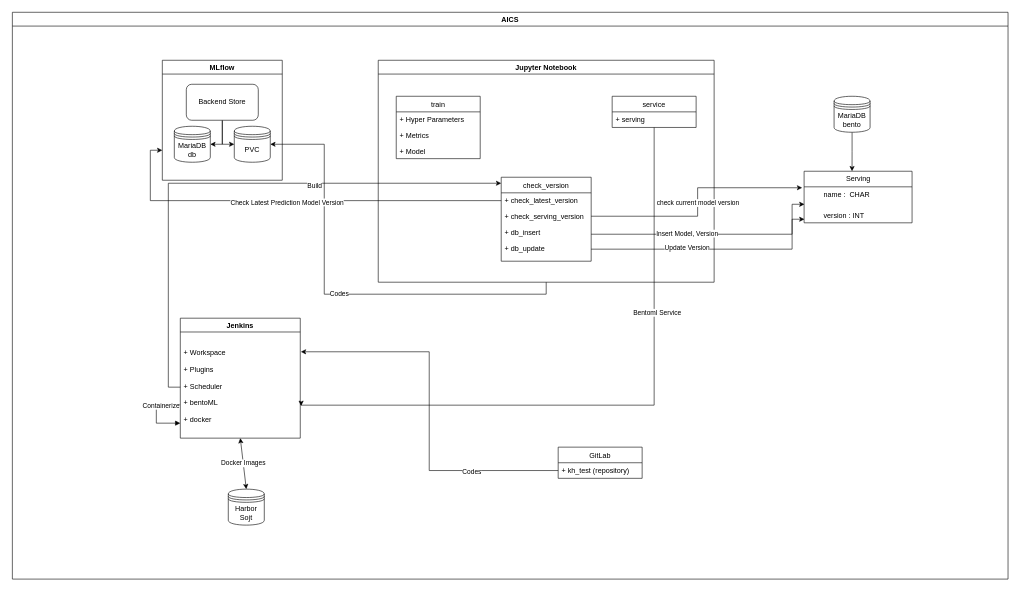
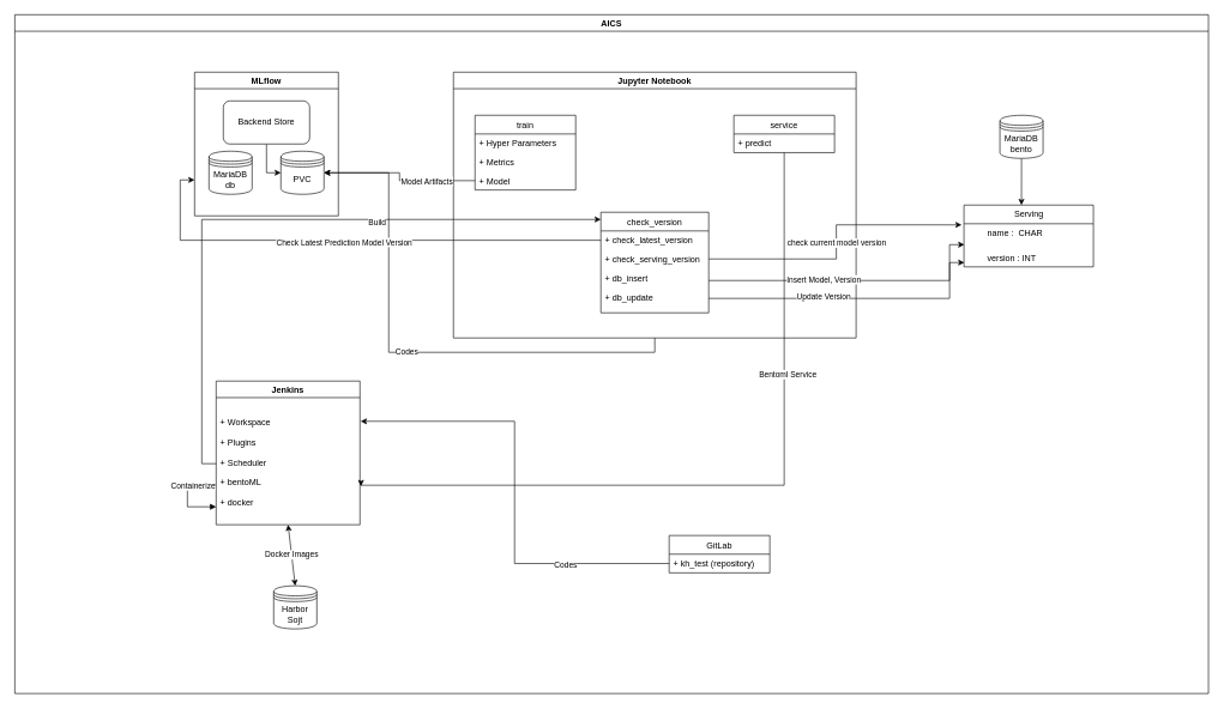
  <mxCell id="0" />
  <mxCell id="1" parent="0" />
  <mxCell id="2" value="AICS" style="swimlane;" vertex="1" parent="1"><mxGeometry x="20" y="20" width="1660" height="945" as="geometry" /></mxCell>
  <mxCell id="3" value="MLflow" style="swimlane;" vertex="1" parent="2"><mxGeometry x="250" y="80" width="200" height="200" as="geometry" /></mxCell>
  <mxCell id="4" value="MariaDB&lt;br&gt;db" style="shape=datastore;whiteSpace=wrap;html=1;" vertex="1" parent="3"><mxGeometry x="20" y="110" width="60" height="60" as="geometry" /></mxCell>
  <mxCell id="5" value="PVC" style="shape=datastore;whiteSpace=wrap;html=1;" vertex="1" parent="3"><mxGeometry x="120" y="110" width="60" height="60" as="geometry" /></mxCell>
- <mxCell id="6" style="edgeStyle=orthogonalEdgeStyle;rounded=0;orthogonalLoop=1;jettySize=auto;html=1;exitX=0.5;exitY=1;exitDx=0;exitDy=0;entryX=1;entryY=0.5;entryDx=0;entryDy=0;" edge="1" parent="3" source="8" target="4"><mxGeometry relative="1" as="geometry" /></mxCell>
  <mxCell id="7" style="edgeStyle=orthogonalEdgeStyle;rounded=0;orthogonalLoop=1;jettySize=auto;html=1;entryX=0;entryY=0.5;entryDx=0;entryDy=0;" edge="1" parent="3" source="8" target="5"><mxGeometry relative="1" as="geometry" /></mxCell>
  <mxCell id="8" value="Backend Store" style="whiteSpace=wrap;html=1;rounded=1;" vertex="1" parent="3"><mxGeometry x="40" y="40" width="120" height="60" as="geometry" /></mxCell>
  <mxCell id="9" value="Codes" style="edgeStyle=orthogonalEdgeStyle;rounded=0;orthogonalLoop=1;jettySize=auto;html=1;exitX=0.5;exitY=1;exitDx=0;exitDy=0;" edge="1" parent="2" source="10" target="5"><mxGeometry relative="1" as="geometry" /></mxCell>
  <mxCell id="10" value="Jupyter Notebook" style="swimlane;" vertex="1" parent="2"><mxGeometry x="610" y="80" width="560" height="370" as="geometry" /></mxCell>
  <mxCell id="11" value="train" style="swimlane;fontStyle=0;childLayout=stackLayout;horizontal=1;startSize=26;fillColor=none;horizontalStack=0;resizeParent=1;resizeParentMax=0;resizeLast=0;collapsible=1;marginBottom=0;" vertex="1" parent="10"><mxGeometry x="30" y="60" width="140" height="104" as="geometry" /></mxCell>
  <mxCell id="12" value="+ Hyper Parameters" style="text;strokeColor=none;fillColor=none;align=left;verticalAlign=top;spacingLeft=4;spacingRight=4;overflow=hidden;rotatable=0;points=[[0,0.5],[1,0.5]];portConstraint=eastwest;" vertex="1" parent="11"><mxGeometry y="26" width="140" height="26" as="geometry" /></mxCell>
  <mxCell id="13" value="+ Metrics" style="text;strokeColor=none;fillColor=none;align=left;verticalAlign=top;spacingLeft=4;spacingRight=4;overflow=hidden;rotatable=0;points=[[0,0.5],[1,0.5]];portConstraint=eastwest;" vertex="1" parent="11"><mxGeometry y="52" width="140" height="26" as="geometry" /></mxCell>
  <mxCell id="14" value="+ Model" style="text;strokeColor=none;fillColor=none;align=left;verticalAlign=top;spacingLeft=4;spacingRight=4;overflow=hidden;rotatable=0;points=[[0,0.5],[1,0.5]];portConstraint=eastwest;" vertex="1" parent="11"><mxGeometry y="78" width="140" height="26" as="geometry" /></mxCell>
  <mxCell id="15" value="check_version" style="swimlane;fontStyle=0;childLayout=stackLayout;horizontal=1;startSize=26;fillColor=none;horizontalStack=0;resizeParent=1;resizeParentMax=0;resizeLast=0;collapsible=1;marginBottom=0;" vertex="1" parent="10"><mxGeometry x="205" y="195" width="150" height="140" as="geometry" /></mxCell>
  <mxCell id="16" value="+ check_latest_version" style="text;strokeColor=none;fillColor=none;align=left;verticalAlign=top;spacingLeft=4;spacingRight=4;overflow=hidden;rotatable=0;points=[[0,0.5],[1,0.5]];portConstraint=eastwest;" vertex="1" parent="15"><mxGeometry y="26" width="150" height="26" as="geometry" /></mxCell>
  <mxCell id="17" value="+ check_serving_version" style="text;strokeColor=none;fillColor=none;align=left;verticalAlign=top;spacingLeft=4;spacingRight=4;overflow=hidden;rotatable=0;points=[[0,0.5],[1,0.5]];portConstraint=eastwest;" vertex="1" parent="15"><mxGeometry y="52" width="150" height="26" as="geometry" /></mxCell>
  <mxCell id="18" value="+ db_insert&#10;&#10;+ db_update&#10;" style="text;strokeColor=none;fillColor=none;align=left;verticalAlign=top;spacingLeft=4;spacingRight=4;overflow=hidden;rotatable=0;points=[[0,0.5],[1,0.5]];portConstraint=eastwest;" vertex="1" parent="15"><mxGeometry y="78" width="150" height="62" as="geometry" /></mxCell>
  <mxCell id="19" value="service" style="swimlane;fontStyle=0;childLayout=stackLayout;horizontal=1;startSize=26;fillColor=none;horizontalStack=0;resizeParent=1;resizeParentMax=0;resizeLast=0;collapsible=1;marginBottom=0;" vertex="1" parent="10"><mxGeometry x="390" y="60" width="140" height="52" as="geometry" /></mxCell>
- <mxCell id="20" value="+ serving" style="text;strokeColor=none;fillColor=none;align=left;verticalAlign=top;spacingLeft=4;spacingRight=4;overflow=hidden;rotatable=0;points=[[0,0.5],[1,0.5]];portConstraint=eastwest;" vertex="1" parent="19"><mxGeometry y="26" width="140" height="26" as="geometry" /></mxCell>
+ <mxCell id="20" value="+ predict" style="text;strokeColor=none;fillColor=none;align=left;verticalAlign=top;spacingLeft=4;spacingRight=4;overflow=hidden;rotatable=0;points=[[0,0.5],[1,0.5]];portConstraint=eastwest;" vertex="1" parent="19"><mxGeometry y="26" width="140" height="26" as="geometry" /></mxCell>
  <mxCell id="21" value="" style="edgeStyle=elbowEdgeStyle;elbow=horizontal;endArrow=classic;html=1;rounded=0;entryX=0.003;entryY=0.612;entryDx=0;entryDy=0;entryPerimeter=0;" edge="1" parent="10"><mxGeometry width="50" height="50" relative="1" as="geometry"><mxPoint x="355" y="290" as="sourcePoint" /><mxPoint x="710.54" y="240.08" as="targetPoint" /><Array as="points"><mxPoint x="690" y="235" /><mxPoint x="690" y="275" /></Array></mxGeometry></mxCell>
  <mxCell id="22" value="Insert Model, Version" style="edgeLabel;html=1;align=center;verticalAlign=middle;resizable=0;points=[];" vertex="1" connectable="0" parent="21"><mxGeometry x="-0.217" y="1" relative="1" as="geometry"><mxPoint y="-1" as="offset" /></mxGeometry></mxCell>
  <mxCell id="23" value="" style="edgeStyle=elbowEdgeStyle;elbow=horizontal;endArrow=classic;html=1;rounded=0;entryX=0.003;entryY=0.612;entryDx=0;entryDy=0;entryPerimeter=0;" edge="1" parent="10"><mxGeometry width="50" height="50" relative="1" as="geometry"><mxPoint x="355" y="314.92" as="sourcePoint" /><mxPoint x="710.54" y="265.0" as="targetPoint" /><Array as="points"><mxPoint x="690" y="259.92" /><mxPoint x="690" y="299.92" /></Array></mxGeometry></mxCell>
  <mxCell id="24" value="Update Version" style="edgeLabel;html=1;align=center;verticalAlign=middle;resizable=0;points=[];" vertex="1" connectable="0" parent="23"><mxGeometry x="-0.217" y="3" relative="1" as="geometry"><mxPoint as="offset" /></mxGeometry></mxCell>
  <mxCell id="25" value="GitLab" style="swimlane;fontStyle=0;childLayout=stackLayout;horizontal=1;startSize=26;fillColor=none;horizontalStack=0;resizeParent=1;resizeParentMax=0;resizeLast=0;collapsible=1;marginBottom=0;" vertex="1" parent="2"><mxGeometry x="910" y="725" width="140" height="52" as="geometry" /></mxCell>
  <mxCell id="26" value="+ kh_test (repository)" style="text;strokeColor=none;fillColor=none;align=left;verticalAlign=top;spacingLeft=4;spacingRight=4;overflow=hidden;rotatable=0;points=[[0,0.5],[1,0.5]];portConstraint=eastwest;" vertex="1" parent="25"><mxGeometry y="26" width="140" height="26" as="geometry" /></mxCell>
  <mxCell id="27" value="Jenkins" style="swimlane;" vertex="1" parent="2"><mxGeometry x="280" y="510" width="200" height="200" as="geometry" /></mxCell>
  <mxCell id="28" value="&#10;+ Workspace&#10;&#10;+ Plugins&#10;&#10;+ Scheduler&#10;&#10;+ bentoML&#10;&#10;+ docker" style="text;strokeColor=none;fillColor=none;align=left;verticalAlign=top;spacingLeft=4;spacingRight=4;overflow=hidden;rotatable=0;points=[[0,0.5],[1,0.5]];portConstraint=eastwest;" vertex="1" parent="27"><mxGeometry y="30" width="200" height="170" as="geometry" /></mxCell>
  <mxCell id="29" value="" style="edgeStyle=orthogonalEdgeStyle;html=1;align=left;spacingLeft=2;endArrow=block;rounded=0;entryX=0;entryY=0.853;exitX=-0.002;exitY=0.669;exitDx=0;exitDy=0;exitPerimeter=0;entryDx=0;entryDy=0;entryPerimeter=0;" edge="1" target="28" parent="27" source="28"><mxGeometry relative="1" as="geometry"><mxPoint x="-70" y="155" as="sourcePoint" /><Array as="points"><mxPoint x="-40" y="144" /><mxPoint x="-40" y="175" /></Array><mxPoint x="-65" y="175" as="targetPoint" /></mxGeometry></mxCell>
  <mxCell id="30" value="Containerize" style="edgeLabel;html=1;align=center;verticalAlign=middle;resizable=0;points=[];" vertex="1" connectable="0" parent="29"><mxGeometry x="-0.421" y="2" relative="1" as="geometry"><mxPoint as="offset" /></mxGeometry></mxCell>
  <mxCell id="31" style="edgeStyle=orthogonalEdgeStyle;rounded=0;orthogonalLoop=1;jettySize=auto;html=1;exitX=0;exitY=0.5;exitDx=0;exitDy=0;entryX=1.005;entryY=0.153;entryDx=0;entryDy=0;entryPerimeter=0;" edge="1" parent="2" source="26" target="28"><mxGeometry relative="1" as="geometry" /></mxCell>
  <mxCell id="32" value="Codes" style="edgeLabel;html=1;align=center;verticalAlign=middle;resizable=0;points=[];" vertex="1" connectable="0" parent="31"><mxGeometry x="-0.537" y="2" relative="1" as="geometry"><mxPoint as="offset" /></mxGeometry></mxCell>
+ <mxCell id="33" style="edgeStyle=orthogonalEdgeStyle;rounded=0;orthogonalLoop=1;jettySize=auto;html=1;exitX=0;exitY=0.5;exitDx=0;exitDy=0;entryX=1;entryY=0.5;entryDx=0;entryDy=0;" edge="1" parent="2" source="14" target="5"><mxGeometry relative="1" as="geometry" /></mxCell>
+ <mxCell id="34" value="Model Artifacts" style="edgeLabel;html=1;align=center;verticalAlign=middle;resizable=0;points=[];" vertex="1" connectable="0" parent="33"><mxGeometry x="-0.389" relative="1" as="geometry"><mxPoint as="offset" /></mxGeometry></mxCell>
  <mxCell id="35" style="edgeStyle=orthogonalEdgeStyle;rounded=0;orthogonalLoop=1;jettySize=auto;html=1;exitX=0.5;exitY=1;exitDx=0;exitDy=0;entryX=0.444;entryY=0;entryDx=0;entryDy=0;entryPerimeter=0;" edge="1" parent="2" source="36"><mxGeometry relative="1" as="geometry"><mxPoint x="1399.92" y="265" as="targetPoint" /></mxGeometry></mxCell>
  <mxCell id="36" value="MariaDB&lt;br&gt;bento" style="shape=datastore;whiteSpace=wrap;html=1;" vertex="1" parent="2"><mxGeometry x="1370" y="140" width="60" height="60" as="geometry" /></mxCell>
  <mxCell id="37" style="edgeStyle=orthogonalEdgeStyle;rounded=0;orthogonalLoop=1;jettySize=auto;html=1;exitX=0;exitY=0.5;exitDx=0;exitDy=0;" edge="1" parent="2" source="28"><mxGeometry relative="1" as="geometry"><mxPoint x="815" y="285" as="targetPoint" /><Array as="points"><mxPoint x="260" y="625" /><mxPoint x="260" y="285" /><mxPoint x="815" y="285" /></Array></mxGeometry></mxCell>
  <mxCell id="38" value="Build" style="edgeLabel;html=1;align=center;verticalAlign=middle;resizable=0;points=[];" vertex="1" connectable="0" parent="37"><mxGeometry x="0.319" y="-3" relative="1" as="geometry"><mxPoint as="offset" /></mxGeometry></mxCell>
  <mxCell id="39" value="Serving" style="swimlane;fontStyle=0;childLayout=stackLayout;horizontal=1;startSize=26;fillColor=none;horizontalStack=0;resizeParent=1;resizeParentMax=0;resizeLast=0;collapsible=1;marginBottom=0;html=1;" vertex="1" parent="2"><mxGeometry x="1320" y="265" width="180" height="86" as="geometry" /></mxCell>
  <mxCell id="40" value="&lt;span style=&quot;white-space: pre;&quot;&gt;&#09;&lt;/span&gt;name :&amp;nbsp; CHAR&lt;br&gt;&lt;br&gt;&lt;br&gt;" style="text;strokeColor=none;fillColor=none;align=left;verticalAlign=top;spacingLeft=4;spacingRight=4;overflow=hidden;rotatable=0;points=[[0,0.5],[1,0.5]];portConstraint=eastwest;whiteSpace=wrap;html=1;" vertex="1" parent="39"><mxGeometry y="26" width="180" height="34" as="geometry" /></mxCell>
  <mxCell id="41" value="&lt;span style=&quot;white-space: pre;&quot;&gt;&#09;&lt;/span&gt;version : INT" style="text;strokeColor=none;fillColor=none;align=left;verticalAlign=top;spacingLeft=4;spacingRight=4;overflow=hidden;rotatable=0;points=[[0,0.5],[1,0.5]];portConstraint=eastwest;whiteSpace=wrap;html=1;" vertex="1" parent="39"><mxGeometry y="60" width="180" height="26" as="geometry" /></mxCell>
  <mxCell id="42" value="check current model version" style="edgeStyle=orthogonalEdgeStyle;rounded=0;orthogonalLoop=1;jettySize=auto;html=1;exitX=1;exitY=0.5;exitDx=0;exitDy=0;entryX=-0.018;entryY=0.045;entryDx=0;entryDy=0;entryPerimeter=0;" edge="1" parent="2" source="17" target="40"><mxGeometry relative="1" as="geometry" /></mxCell>
  <mxCell id="43" style="edgeStyle=orthogonalEdgeStyle;rounded=0;orthogonalLoop=1;jettySize=auto;html=1;entryX=1.007;entryY=0.683;entryDx=0;entryDy=0;entryPerimeter=0;" edge="1" parent="2" source="19" target="28"><mxGeometry relative="1" as="geometry"><Array as="points"><mxPoint x="1070" y="655" /><mxPoint x="481" y="655" /></Array></mxGeometry></mxCell>
  <mxCell id="44" value="Bentoml Service" style="edgeLabel;html=1;align=center;verticalAlign=middle;resizable=0;points=[];" vertex="1" connectable="0" parent="43"><mxGeometry x="-0.415" y="4" relative="1" as="geometry"><mxPoint as="offset" /></mxGeometry></mxCell>
  <mxCell id="45" value="Harbor&lt;br&gt;Sojt" style="shape=datastore;whiteSpace=wrap;html=1;" vertex="1" parent="2"><mxGeometry x="360" y="795" width="60" height="60" as="geometry" /></mxCell>
  <mxCell id="46" value="Docker Images" style="endArrow=classic;startArrow=classic;html=1;rounded=0;exitX=0.5;exitY=0;exitDx=0;exitDy=0;" edge="1" parent="2" source="45"><mxGeometry width="50" height="50" relative="1" as="geometry"><mxPoint x="330" y="760" as="sourcePoint" /><mxPoint x="380" y="710" as="targetPoint" /></mxGeometry></mxCell>
  <mxCell id="47" style="edgeStyle=orthogonalEdgeStyle;rounded=0;orthogonalLoop=1;jettySize=auto;html=1;exitX=0;exitY=0.5;exitDx=0;exitDy=0;entryX=0;entryY=0.75;entryDx=0;entryDy=0;" edge="1" parent="2" source="16" target="3"><mxGeometry relative="1" as="geometry" /></mxCell>
  <mxCell id="48" value="Check Latest Prediction Model Version" style="edgeLabel;html=1;align=center;verticalAlign=middle;resizable=0;points=[];" vertex="1" connectable="0" parent="47"><mxGeometry x="0.038" y="2" relative="1" as="geometry"><mxPoint as="offset" /></mxGeometry></mxCell>
